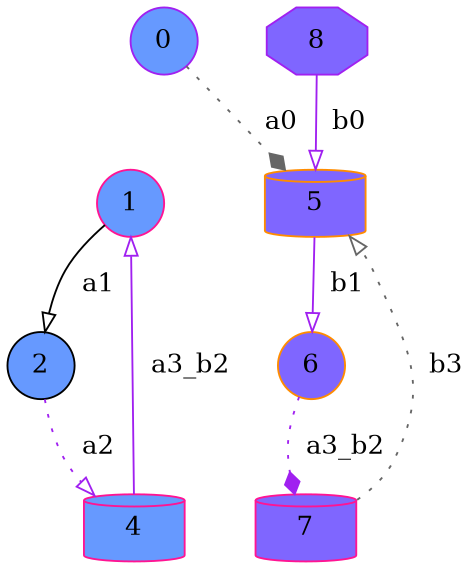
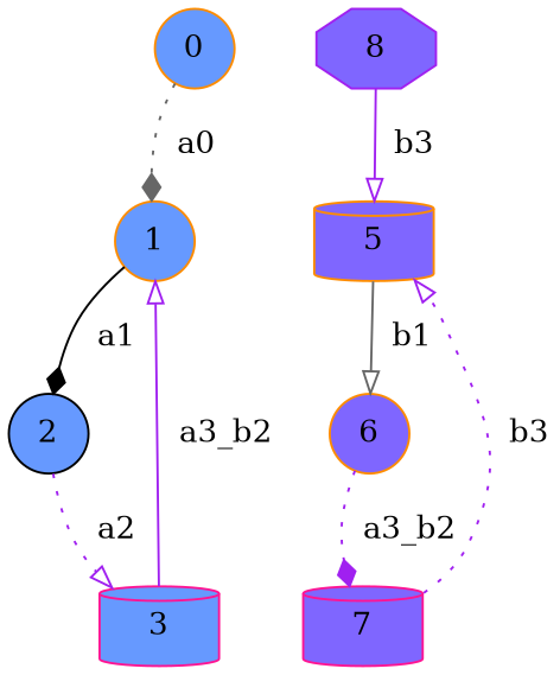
  digraph {
    node [color=deeppink fillcolor="#6699FF" shape=circle style=filled]
    edge [arrowhead=onormal color=purple style=dotted]
-   n1 [color=purple label=0]
-   n2 [label=1]
+   n1 [color=darkorange label=0]
+   n2 [color=darkorange label=1]
    n3 [color=black label=2]
-   n4 [label=4 shape=cylinder]
+   n4 [label=3 shape=cylinder]
    n5 [color=purple fillcolor="#7F66FF" label=8 shape=octagon]
    n6 [color=darkorange fillcolor="#7F66FF" label=5 shape=cylinder]
    n7 [color=darkorange fillcolor="#7F66FF" label=6]
    n8 [fillcolor="#7F66FF" label=7 shape=cylinder]
    subgraph sub_1 {
      n1
      n2
      n3
      n4
    }
    subgraph sub_2 {
      n5
      n6
      n7
      n8
    }
-   n1 -> n6 [arrowhead=diamond color=gray40 label="  a0"]
-   n2 -> n3 [color=black label="  a1" style=solid]
+   n1 -> n2 [arrowhead=diamond color=gray40 label="  a0"]
+   n2 -> n3 [arrowhead=diamond color=black label="  a1" style=solid]
    n3 -> n4 [label="  a2"]
    n4 -> n2 [label="  a3_b2" style=solid]
-   n5 -> n6 [label="  b0" style=solid]
-   n6 -> n7 [label="  b1" style=solid]
+   n5 -> n6 [label="  b3" style=solid]
+   n6 -> n7 [color=gray40 label="  b1" style=solid]
    n7 -> n8 [arrowhead=diamond label="  a3_b2 "]
-   n8 -> n6 [color=gray40 label="  b3"]
+   n8 -> n6 [label="  b3"]
  }
